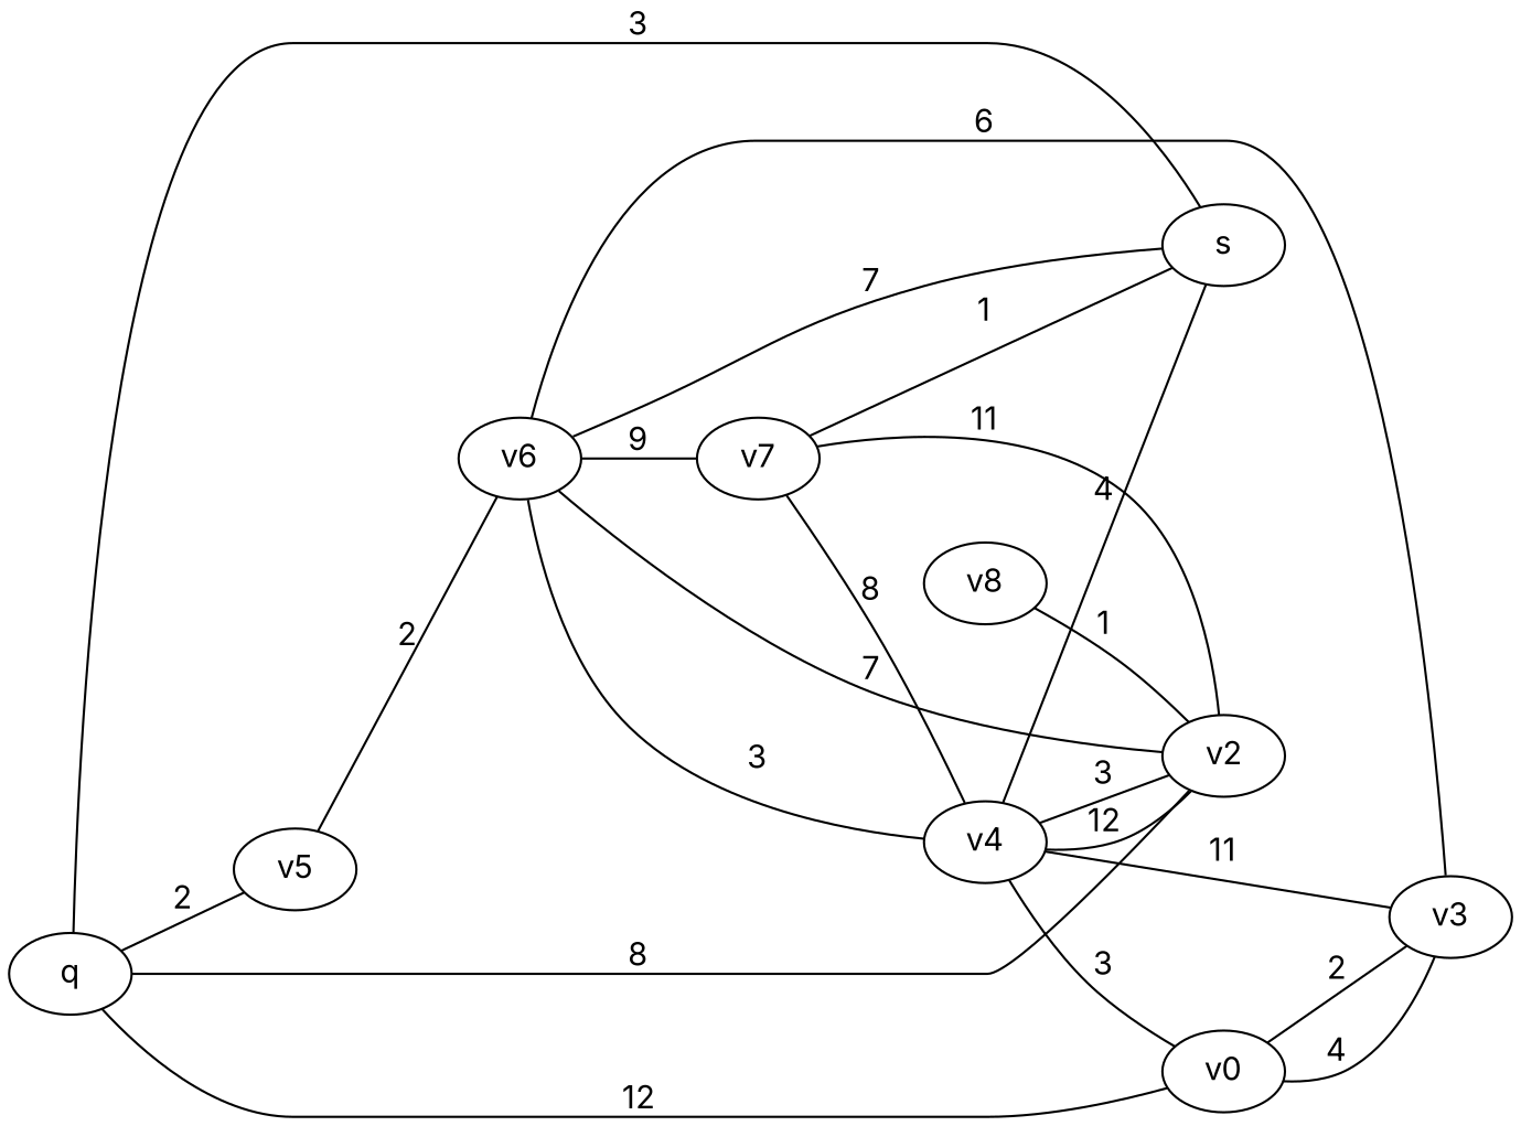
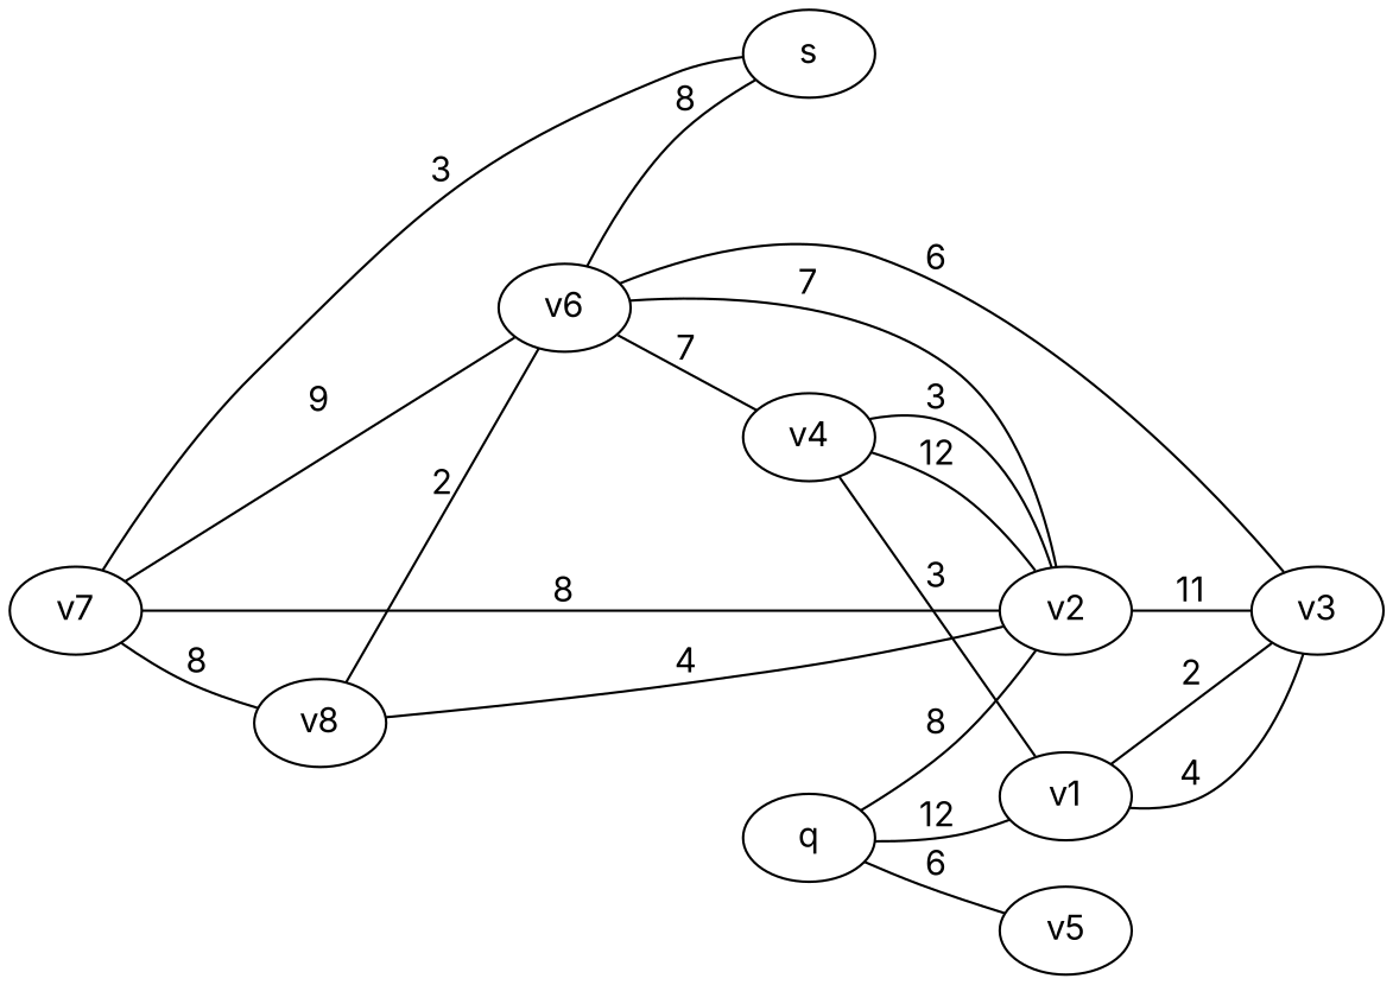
  graph {
    fontname=Inter
    rankdir=LR
    node [fontname=Inter]
    edge [fontname=Inter weight=3]
    v4
    s
-   v1 [label=v0]
+   v1
    v2
    v3
    v7
    v8
    v5
    v6
    q
-   v4 -- s [label=4 weight=4]
    v4 -- v1 [label=3]
    v4 -- v2 [label=12 weight=12]
    v1 -- v3 [label=4 weight=4]
    v2 -- v4 [label=3]
-   v4 -- v3 [label=11 weight=11]
+   v2 -- v3 [label=11 weight=11]
    v3 -- v1 [label=2 weight=2]
-   v7 -- s [label=1]
-   v7 -- v2 [label=11 weight=11]
-   v7 -- v4 [label=8 weight=8]
-   v8 -- v2 [label=1 weight=4]
-   v5 -- v6 [label=2 weight=2]
-   v6 -- v4 [label=3 weight=7]
-   v6 -- s [label=7 weight=8]
+   v7 -- s [label=3]
+   v7 -- v2 [label=8 weight=11]
+   v7 -- v8 [label=8 weight=8]
+   v8 -- v2 [label=4 weight=4]
+   v8 -- v6 [label=2 weight=2]
+   v6 -- v4 [label=7 weight=7]
+   v6 -- s [label=8 weight=8]
    v6 -- v2 [label=7 weight=7]
    v6 -- v3 [label=6]
    v6 -- v7 [label=9 weight=9]
-   q -- s [label=3]
    q -- v1 [label=12 weight=8]
    q -- v2 [label=8 weight=9]
-   q -- v5 [label=2 weight=6]
+   q -- v5 [label=6 weight=6]
  }
